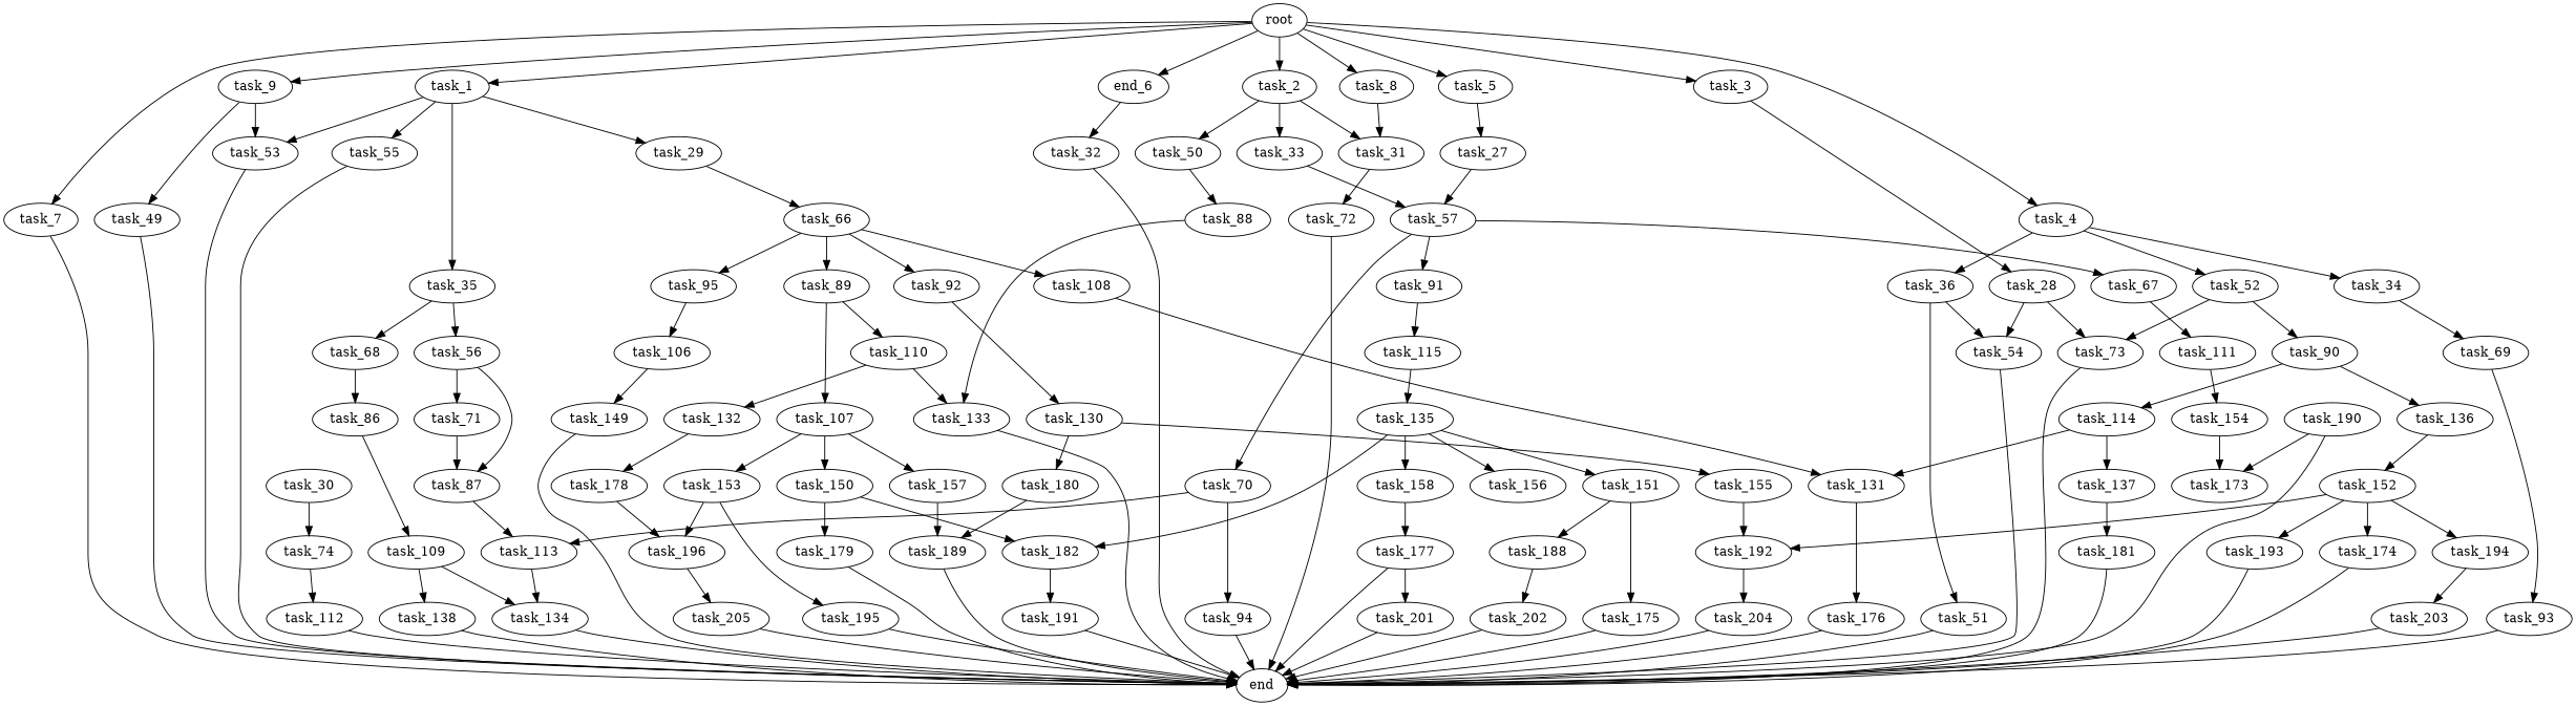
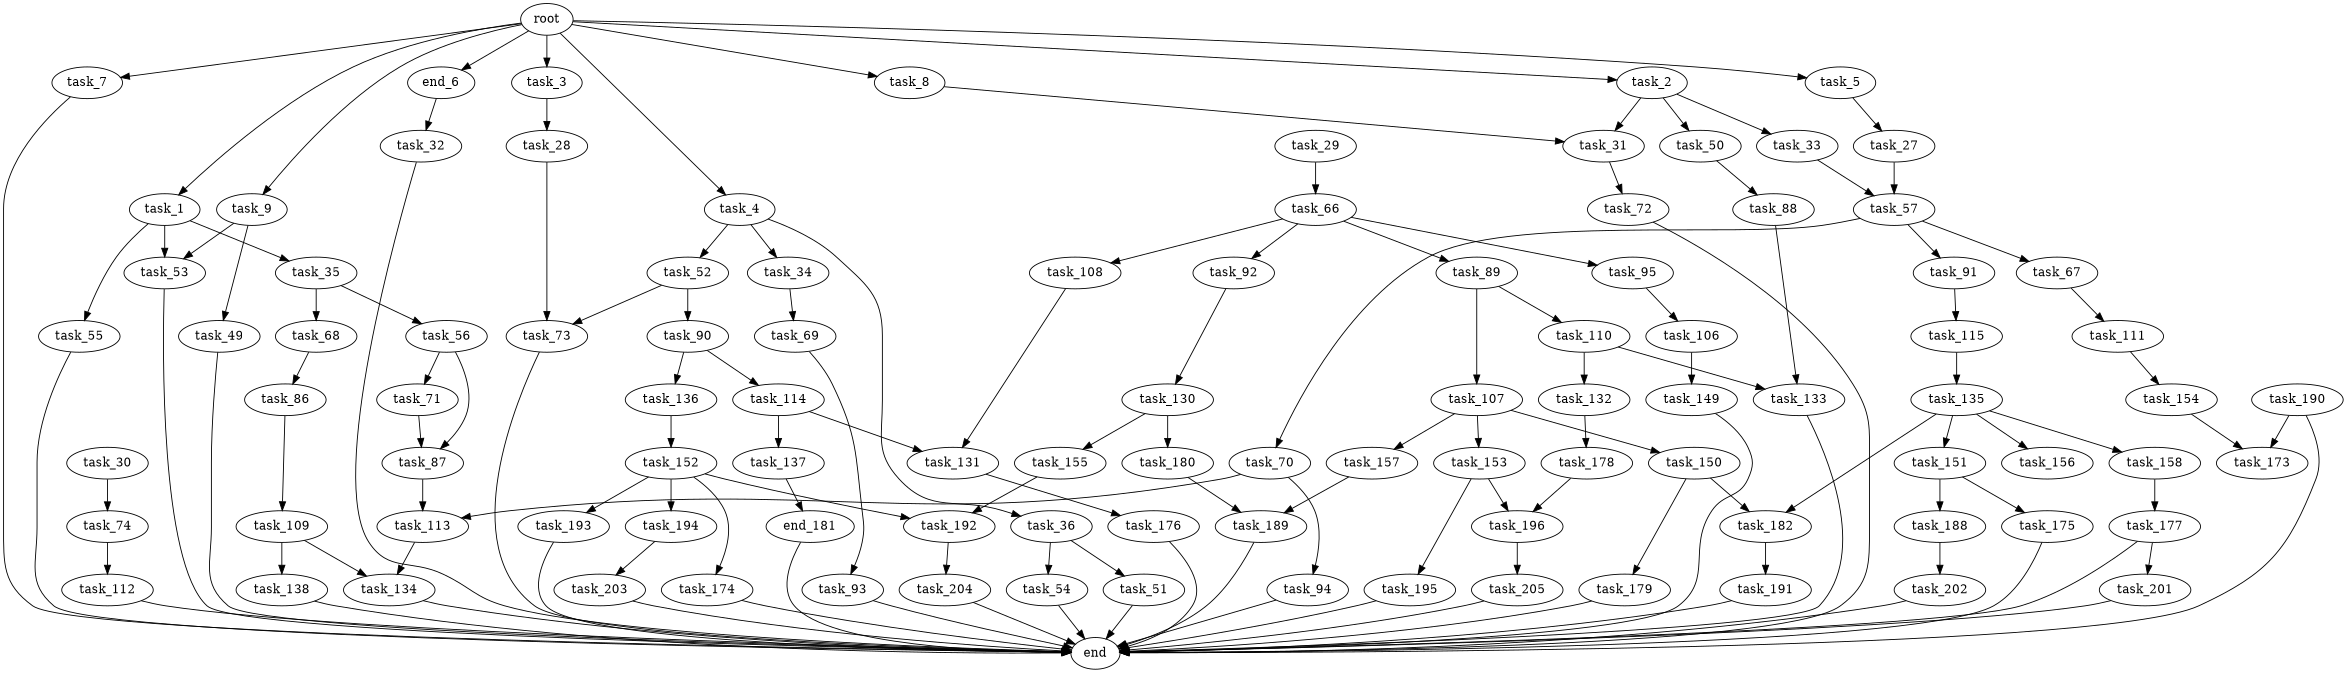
  digraph {
    root
    task_1
    task_2
    task_3
    task_4
    task_5
    n7 [label=end_6]
    task_7
    task_8
    task_9
    task_29
    task_35
    task_53
    task_55
    task_31
    task_33
    task_50
    task_28
    task_34
    task_36
    task_52
    task_27
    task_32
    end
    task_49
    task_66
    task_56
    task_68
    task_72
    task_57
    task_88
    task_54
    task_73
    task_69
    task_51
    task_90
    task_30
    task_74
    task_67
    task_70
    task_91
    task_89
    task_92
    task_95
    task_108
    task_112
    task_93
    task_71
    task_87
    task_86
    task_133
    task_114
    task_136
    task_113
    task_111
    task_94
    task_115
    task_107
    task_110
    task_130
    task_106
    task_131
    task_154
    task_109
    task_134
    task_138
    task_150
    task_153
    task_157
    task_132
    task_137
    task_152
    task_135
    task_155
    task_180
    task_149
    task_182
    task_179
    task_195
    task_196
    task_189
    task_176
    task_178
    task_173
-   task_181
+   task_181 [label=end_181]
    task_151
    task_156
    task_158
    task_192
    task_175
    task_188
    task_177
    task_191
    task_174
    task_193
    task_194
    task_202
    task_204
    task_203
    task_205
    task_201
    task_190
    root -> task_1
    root -> task_2
    root -> task_3
    root -> task_4
    root -> task_5
    root -> n7
    root -> task_7
    root -> task_8
    root -> task_9
-   task_1 -> task_29
    task_1 -> task_35
    task_1 -> task_53
    task_1 -> task_55
    task_2 -> task_31
    task_2 -> task_33
    task_2 -> task_50
    task_3 -> task_28
    task_4 -> task_34
    task_4 -> task_36
    task_4 -> task_52
    task_5 -> task_27
    n7 -> task_32
    task_7 -> end
    task_8 -> task_31
    task_9 -> task_53
    task_9 -> task_49
    task_29 -> task_66
    task_35 -> task_56
    task_35 -> task_68
    task_53 -> end
    task_55 -> end
    task_31 -> task_72
    task_33 -> task_57
    task_50 -> task_88
-   task_28 -> task_54
    task_28 -> task_73
    task_34 -> task_69
    task_36 -> task_54
    task_36 -> task_51
    task_52 -> task_73
    task_52 -> task_90
    task_27 -> task_57
    task_32 -> end
    task_49 -> end
    task_66 -> task_89
    task_66 -> task_92
    task_66 -> task_95
    task_66 -> task_108
    task_56 -> task_71
    task_56 -> task_87
    task_68 -> task_86
    task_72 -> end
    task_57 -> task_67
    task_57 -> task_70
    task_57 -> task_91
    task_88 -> task_133
    task_54 -> end
    task_73 -> end
    task_69 -> task_93
    task_51 -> end
    task_90 -> task_114
    task_90 -> task_136
    task_30 -> task_74
    task_74 -> task_112
    task_67 -> task_111
    task_70 -> task_113
    task_70 -> task_94
    task_91 -> task_115
    task_89 -> task_107
    task_89 -> task_110
    task_92 -> task_130
    task_95 -> task_106
    task_108 -> task_131
    task_112 -> end
    task_93 -> end
    task_71 -> task_87
    task_87 -> task_113
    task_86 -> task_109
    task_133 -> end
    task_114 -> task_131
    task_114 -> task_137
    task_136 -> task_152
    task_113 -> task_134
    task_111 -> task_154
    task_94 -> end
    task_115 -> task_135
    task_107 -> task_150
    task_107 -> task_153
    task_107 -> task_157
    task_110 -> task_133
    task_110 -> task_132
    task_130 -> task_155
    task_130 -> task_180
    task_106 -> task_149
    task_131 -> task_176
    task_154 -> task_173
    task_109 -> task_134
    task_109 -> task_138
    task_134 -> end
    task_138 -> end
    task_150 -> task_182
    task_150 -> task_179
    task_153 -> task_195
    task_153 -> task_196
    task_157 -> task_189
    task_132 -> task_178
    task_137 -> task_181
    task_152 -> task_192
    task_152 -> task_174
    task_152 -> task_193
    task_152 -> task_194
    task_135 -> task_182
    task_135 -> task_151
    task_135 -> task_156
    task_135 -> task_158
    task_155 -> task_192
    task_180 -> task_189
    task_149 -> end
    task_182 -> task_191
    task_179 -> end
    task_195 -> end
    task_196 -> task_205
    task_189 -> end
    task_176 -> end
    task_178 -> task_196
    task_181 -> end
    task_151 -> task_175
    task_151 -> task_188
    task_158 -> task_177
    task_192 -> task_204
    task_175 -> end
    task_188 -> task_202
    task_177 -> end
    task_177 -> task_201
    task_191 -> end
    task_174 -> end
    task_193 -> end
    task_194 -> task_203
    task_202 -> end
    task_204 -> end
    task_203 -> end
    task_205 -> end
    task_201 -> end
    task_190 -> end
    task_190 -> task_173
  }
